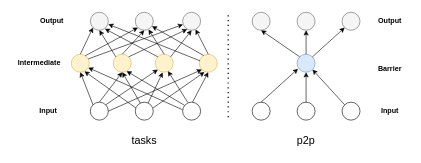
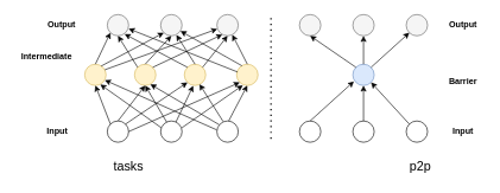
  <mxCell id="0" />
  <mxCell id="1" parent="0" />
  <mxCell id="2" value="" style="ellipse;whiteSpace=wrap;html=1;aspect=fixed;fillColor=#f5f5f5;fontColor=#333333;strokeColor=#666666;" parent="1" vertex="1"><mxGeometry x="150" y="20" width="30" height="30" as="geometry" /></mxCell>
  <mxCell id="3" value="" style="ellipse;whiteSpace=wrap;html=1;aspect=fixed;fillColor=#f5f5f5;fontColor=#333333;strokeColor=#666666;" parent="1" vertex="1"><mxGeometry x="225" y="20" width="30" height="30" as="geometry" /></mxCell>
  <mxCell id="4" value="" style="ellipse;whiteSpace=wrap;html=1;aspect=fixed;fillColor=#f5f5f5;fontColor=#333333;strokeColor=#666666;" parent="1" vertex="1"><mxGeometry x="304" y="20" width="30" height="30" as="geometry" /></mxCell>
  <mxCell id="5" value="" style="ellipse;whiteSpace=wrap;html=1;aspect=fixed;fillColor=#fff2cc;strokeColor=#d6b656;" parent="1" vertex="1"><mxGeometry x="118.25" y="90" width="30" height="30" as="geometry" /></mxCell>
  <mxCell id="6" value="" style="ellipse;whiteSpace=wrap;html=1;aspect=fixed;fillColor=#fff2cc;strokeColor=#d6b656;" parent="1" vertex="1"><mxGeometry x="188.25" y="90" width="30" height="30" as="geometry" /></mxCell>
  <mxCell id="7" value="" style="ellipse;whiteSpace=wrap;html=1;aspect=fixed;fillColor=#fff2cc;strokeColor=#d6b656;" parent="1" vertex="1"><mxGeometry x="258.25" y="90" width="30" height="30" as="geometry" /></mxCell>
  <mxCell id="8" value="" style="ellipse;whiteSpace=wrap;html=1;aspect=fixed;fillColor=#fff2cc;strokeColor=#d6b656;" parent="1" vertex="1"><mxGeometry x="331.75" y="90" width="30" height="30" as="geometry" /></mxCell>
  <mxCell id="9" value="" style="ellipse;whiteSpace=wrap;html=1;aspect=fixed;" parent="1" vertex="1"><mxGeometry x="150" y="170" width="30" height="30" as="geometry" /></mxCell>
  <mxCell id="10" value="" style="ellipse;whiteSpace=wrap;html=1;aspect=fixed;" parent="1" vertex="1"><mxGeometry x="225" y="170" width="30" height="30" as="geometry" /></mxCell>
  <mxCell id="11" value="" style="ellipse;whiteSpace=wrap;html=1;aspect=fixed;" parent="1" vertex="1"><mxGeometry x="304" y="170" width="30" height="30" as="geometry" /></mxCell>
  <mxCell id="12" value="" style="endArrow=classic;html=1;rounded=0;exitX=0;exitY=0;exitDx=0;exitDy=0;entryX=0.5;entryY=1;entryDx=0;entryDy=0;" parent="1" source="9" target="5" edge="1"><mxGeometry width="50" height="50" relative="1" as="geometry"><mxPoint x="30" y="220" as="sourcePoint" /><mxPoint x="80" y="170" as="targetPoint" /></mxGeometry></mxCell>
  <mxCell id="13" value="" style="endArrow=classic;html=1;rounded=0;exitX=0.5;exitY=0;exitDx=0;exitDy=0;entryX=0.5;entryY=1;entryDx=0;entryDy=0;" parent="1" source="9" target="6" edge="1"><mxGeometry width="50" height="50" relative="1" as="geometry"><mxPoint x="164" y="184" as="sourcePoint" /><mxPoint x="143" y="130" as="targetPoint" /></mxGeometry></mxCell>
  <mxCell id="14" value="" style="endArrow=classic;html=1;rounded=0;exitX=1;exitY=0;exitDx=0;exitDy=0;entryX=0;entryY=1;entryDx=0;entryDy=0;" parent="1" source="9" target="7" edge="1"><mxGeometry width="50" height="50" relative="1" as="geometry"><mxPoint x="175" y="180" as="sourcePoint" /><mxPoint x="213" y="130" as="targetPoint" /></mxGeometry></mxCell>
  <mxCell id="15" value="" style="endArrow=classic;html=1;rounded=0;exitX=1;exitY=0.5;exitDx=0;exitDy=0;entryX=0;entryY=1;entryDx=0;entryDy=0;" parent="1" source="9" target="8" edge="1"><mxGeometry width="50" height="50" relative="1" as="geometry"><mxPoint x="186" y="184" as="sourcePoint" /><mxPoint x="273" y="126" as="targetPoint" /></mxGeometry></mxCell>
  <mxCell id="16" value="" style="endArrow=classic;html=1;rounded=0;exitX=0.033;exitY=0.321;exitDx=0;exitDy=0;exitPerimeter=0;entryX=0.73;entryY=0.951;entryDx=0;entryDy=0;entryPerimeter=0;" parent="1" source="10" target="5" edge="1"><mxGeometry width="50" height="50" relative="1" as="geometry"><mxPoint x="230" y="180" as="sourcePoint" /><mxPoint x="140" y="120" as="targetPoint" /></mxGeometry></mxCell>
  <mxCell id="17" value="" style="endArrow=classic;html=1;rounded=0;entryX=0.5;entryY=1;entryDx=0;entryDy=0;exitX=0.288;exitY=0.067;exitDx=0;exitDy=0;exitPerimeter=0;" parent="1" source="10" target="6" edge="1"><mxGeometry width="50" height="50" relative="1" as="geometry"><mxPoint x="230" y="170" as="sourcePoint" /><mxPoint x="154" y="126" as="targetPoint" /></mxGeometry></mxCell>
  <mxCell id="18" value="" style="endArrow=classic;html=1;rounded=0;entryX=0.416;entryY=1.012;entryDx=0;entryDy=0;exitX=0.712;exitY=0.055;exitDx=0;exitDy=0;exitPerimeter=0;entryPerimeter=0;" parent="1" source="10" target="7" edge="1"><mxGeometry width="50" height="50" relative="1" as="geometry"><mxPoint x="242" y="183" as="sourcePoint" /><mxPoint x="213" y="130" as="targetPoint" /></mxGeometry></mxCell>
  <mxCell id="19" value="" style="endArrow=classic;html=1;rounded=0;entryX=0.293;entryY=0.988;entryDx=0;entryDy=0;exitX=0.991;exitY=0.321;exitDx=0;exitDy=0;exitPerimeter=0;entryPerimeter=0;" parent="1" source="10" target="8" edge="1"><mxGeometry width="50" height="50" relative="1" as="geometry"><mxPoint x="256" y="182" as="sourcePoint" /><mxPoint x="281" y="130" as="targetPoint" /></mxGeometry></mxCell>
  <mxCell id="20" value="" style="endArrow=classic;html=1;rounded=0;entryX=0.5;entryY=1;entryDx=0;entryDy=0;exitX=0.553;exitY=-0.004;exitDx=0;exitDy=0;exitPerimeter=0;" parent="1" source="11" target="8" edge="1"><mxGeometry width="50" height="50" relative="1" as="geometry"><mxPoint x="265" y="190" as="sourcePoint" /><mxPoint x="351" y="130" as="targetPoint" /></mxGeometry></mxCell>
  <mxCell id="21" value="" style="endArrow=classic;html=1;rounded=0;entryX=0.709;entryY=0.937;entryDx=0;entryDy=0;exitX=0.293;exitY=0.025;exitDx=0;exitDy=0;exitPerimeter=0;entryPerimeter=0;" parent="1" source="11" target="7" edge="1"><mxGeometry width="50" height="50" relative="1" as="geometry"><mxPoint x="331" y="180" as="sourcePoint" /><mxPoint x="357" y="130" as="targetPoint" /></mxGeometry></mxCell>
  <mxCell id="22" value="" style="endArrow=classic;html=1;rounded=0;entryX=0.741;entryY=0.944;entryDx=0;entryDy=0;exitX=0.104;exitY=0.172;exitDx=0;exitDy=0;exitPerimeter=0;entryPerimeter=0;" parent="1" source="11" target="6" edge="1"><mxGeometry width="50" height="50" relative="1" as="geometry"><mxPoint x="323" y="181" as="sourcePoint" /><mxPoint x="290" y="128" as="targetPoint" /></mxGeometry></mxCell>
  <mxCell id="23" value="" style="endArrow=classic;html=1;rounded=0;entryX=0.941;entryY=0.747;entryDx=0;entryDy=0;exitX=-0.009;exitY=0.418;exitDx=0;exitDy=0;exitPerimeter=0;entryPerimeter=0;" parent="1" source="11" target="5" edge="1"><mxGeometry width="50" height="50" relative="1" as="geometry"><mxPoint x="317" y="185" as="sourcePoint" /><mxPoint x="220" y="128" as="targetPoint" /></mxGeometry></mxCell>
  <mxCell id="24" value="" style="endArrow=classic;html=1;rounded=0;entryX=0;entryY=1;entryDx=0;entryDy=0;exitX=0.5;exitY=0;exitDx=0;exitDy=0;" parent="1" source="5" target="2" edge="1"><mxGeometry width="50" height="50" relative="1" as="geometry"><mxPoint x="100" y="90" as="sourcePoint" /><mxPoint x="150" y="40" as="targetPoint" /></mxGeometry></mxCell>
  <mxCell id="25" value="" style="endArrow=classic;html=1;rounded=0;entryX=0;entryY=1;entryDx=0;entryDy=0;exitX=0.77;exitY=0.089;exitDx=0;exitDy=0;exitPerimeter=0;" parent="1" source="5" target="3" edge="1"><mxGeometry width="50" height="50" relative="1" as="geometry"><mxPoint x="140" y="90" as="sourcePoint" /><mxPoint x="175" y="60" as="targetPoint" /></mxGeometry></mxCell>
  <mxCell id="26" value="" style="endArrow=classic;html=1;rounded=0;entryX=0.018;entryY=0.678;entryDx=0;entryDy=0;exitX=0.941;exitY=0.262;exitDx=0;exitDy=0;exitPerimeter=0;entryPerimeter=0;" parent="1" source="5" target="4" edge="1"><mxGeometry width="50" height="50" relative="1" as="geometry"><mxPoint x="149" y="100" as="sourcePoint" /><mxPoint x="250" y="60" as="targetPoint" /></mxGeometry></mxCell>
  <mxCell id="27" value="" style="endArrow=classic;html=1;rounded=0;entryX=0.5;entryY=1;entryDx=0;entryDy=0;exitX=0;exitY=0;exitDx=0;exitDy=0;" parent="1" source="6" target="2" edge="1"><mxGeometry width="50" height="50" relative="1" as="geometry"><mxPoint x="143" y="100" as="sourcePoint" /><mxPoint x="175" y="60" as="targetPoint" /></mxGeometry></mxCell>
  <mxCell id="28" value="" style="endArrow=classic;html=1;rounded=0;entryX=0.5;entryY=1;entryDx=0;entryDy=0;exitX=0.5;exitY=0;exitDx=0;exitDy=0;" parent="1" source="6" target="3" edge="1"><mxGeometry width="50" height="50" relative="1" as="geometry"><mxPoint x="203" y="104" as="sourcePoint" /><mxPoint x="180" y="60" as="targetPoint" /></mxGeometry></mxCell>
  <mxCell id="29" value="" style="endArrow=classic;html=1;rounded=0;entryX=0.252;entryY=0.94;entryDx=0;entryDy=0;exitX=1;exitY=0;exitDx=0;exitDy=0;entryPerimeter=0;" parent="1" source="6" target="4" edge="1"><mxGeometry width="50" height="50" relative="1" as="geometry"><mxPoint x="213" y="100" as="sourcePoint" /><mxPoint x="250" y="60" as="targetPoint" /></mxGeometry></mxCell>
  <mxCell id="30" value="" style="endArrow=classic;html=1;rounded=0;exitX=0;exitY=0;exitDx=0;exitDy=0;entryX=0.811;entryY=0.919;entryDx=0;entryDy=0;entryPerimeter=0;" parent="1" source="7" target="2" edge="1"><mxGeometry width="50" height="50" relative="1" as="geometry"><mxPoint x="224" y="104" as="sourcePoint" /><mxPoint x="180" y="50" as="targetPoint" /></mxGeometry></mxCell>
  <mxCell id="31" value="" style="endArrow=classic;html=1;rounded=0;exitX=0.5;exitY=0;exitDx=0;exitDy=0;entryX=0.736;entryY=0.955;entryDx=0;entryDy=0;entryPerimeter=0;" parent="1" source="7" target="3" edge="1"><mxGeometry width="50" height="50" relative="1" as="geometry"><mxPoint x="273" y="104" as="sourcePoint" /><mxPoint x="187" y="55" as="targetPoint" /></mxGeometry></mxCell>
  <mxCell id="32" value="" style="endArrow=classic;html=1;rounded=0;exitX=1;exitY=0;exitDx=0;exitDy=0;entryX=0.5;entryY=1;entryDx=0;entryDy=0;" parent="1" source="7" target="4" edge="1"><mxGeometry width="50" height="50" relative="1" as="geometry"><mxPoint x="283" y="100" as="sourcePoint" /><mxPoint x="257" y="59" as="targetPoint" /></mxGeometry></mxCell>
  <mxCell id="33" value="" style="endArrow=classic;html=1;rounded=0;exitX=0.5;exitY=0;exitDx=0;exitDy=0;" parent="1" source="8" target="4" edge="1"><mxGeometry width="50" height="50" relative="1" as="geometry"><mxPoint x="294" y="104" as="sourcePoint" /><mxPoint x="329" y="60" as="targetPoint" /></mxGeometry></mxCell>
  <mxCell id="34" value="" style="endArrow=classic;html=1;rounded=0;exitX=0.249;exitY=0.075;exitDx=0;exitDy=0;exitPerimeter=0;entryX=0.928;entryY=0.777;entryDx=0;entryDy=0;entryPerimeter=0;" parent="1" source="8" target="3" edge="1"><mxGeometry width="50" height="50" relative="1" as="geometry"><mxPoint x="357" y="100" as="sourcePoint" /><mxPoint x="336" y="58" as="targetPoint" /></mxGeometry></mxCell>
  <mxCell id="35" value="" style="endArrow=classic;html=1;rounded=0;exitX=0.043;exitY=0.366;exitDx=0;exitDy=0;exitPerimeter=0;" parent="1" source="8" edge="1"><mxGeometry width="50" height="50" relative="1" as="geometry"><mxPoint x="349" y="102" as="sourcePoint" /><mxPoint x="180" y="40" as="targetPoint" /></mxGeometry></mxCell>
  <mxCell id="36" value="Input" style="text;html=1;strokeColor=none;fillColor=none;align=center;verticalAlign=middle;whiteSpace=wrap;rounded=0;fontStyle=1" parent="1" vertex="1"><mxGeometry x="50" y="170" width="60" height="30" as="geometry" /></mxCell>
- <mxCell id="37" value="Intermediate" style="text;html=1;strokeColor=none;fillColor=none;align=center;verticalAlign=middle;whiteSpace=wrap;rounded=0;fontStyle=1" parent="1" vertex="1"><mxGeometry x="20" y="90" width="90" height="30" as="geometry" /></mxCell>
+ <mxCell id="37" value="Intermediate" style="text;html=1;strokeColor=none;fillColor=none;align=center;verticalAlign=middle;whiteSpace=wrap;rounded=0;fontStyle=1" parent="1" vertex="1"><mxGeometry x="20" y="65" width="90" height="30" as="geometry" /></mxCell>
  <mxCell id="38" value="Output" style="text;html=1;strokeColor=none;fillColor=none;align=center;verticalAlign=middle;whiteSpace=wrap;rounded=0;fontStyle=1" parent="1" vertex="1"><mxGeometry x="56" y="20" width="60" height="30" as="geometry" /></mxCell>
- <mxCell id="39" value="&lt;font style=&quot;font-size: 18px;&quot;&gt;tasks&lt;/font&gt;" style="text;html=1;strokeColor=none;fillColor=none;align=center;verticalAlign=middle;whiteSpace=wrap;rounded=0;" parent="1" vertex="1"><mxGeometry x="210" y="220" width="60" height="30" as="geometry" /></mxCell>
+ <mxCell id="39" value="&lt;font style=&quot;font-size: 18px;&quot;&gt;tasks&lt;/font&gt;" style="text;html=1;strokeColor=none;fillColor=none;align=center;verticalAlign=middle;whiteSpace=wrap;rounded=0;" parent="1" vertex="1"><mxGeometry x="150" y="220" width="60" height="30" as="geometry" /></mxCell>
  <mxCell id="40" value="" style="ellipse;whiteSpace=wrap;html=1;aspect=fixed;" parent="1" vertex="1"><mxGeometry x="420" y="170" width="30" height="30" as="geometry" /></mxCell>
  <mxCell id="41" value="" style="ellipse;whiteSpace=wrap;html=1;aspect=fixed;" parent="1" vertex="1"><mxGeometry x="495" y="170" width="30" height="30" as="geometry" /></mxCell>
  <mxCell id="42" value="" style="ellipse;whiteSpace=wrap;html=1;aspect=fixed;" parent="1" vertex="1"><mxGeometry x="570" y="170" width="30" height="30" as="geometry" /></mxCell>
  <mxCell id="43" value="" style="endArrow=none;dashed=1;html=1;dashPattern=1 3;strokeWidth=2;rounded=0;" parent="1" edge="1"><mxGeometry width="50" height="50" relative="1" as="geometry"><mxPoint x="380" y="195" as="sourcePoint" /><mxPoint x="380" y="25" as="targetPoint" /></mxGeometry></mxCell>
  <mxCell id="44" value="" style="ellipse;whiteSpace=wrap;html=1;aspect=fixed;fillColor=#f5f5f5;fontColor=#333333;strokeColor=#666666;" parent="1" vertex="1"><mxGeometry x="420" y="20" width="30" height="30" as="geometry" /></mxCell>
  <mxCell id="45" value="" style="ellipse;whiteSpace=wrap;html=1;aspect=fixed;fillColor=#f5f5f5;fontColor=#333333;strokeColor=#666666;" parent="1" vertex="1"><mxGeometry x="495" y="20" width="30" height="30" as="geometry" /></mxCell>
  <mxCell id="46" value="" style="ellipse;whiteSpace=wrap;html=1;aspect=fixed;fillColor=#f5f5f5;fontColor=#333333;strokeColor=#666666;" parent="1" vertex="1"><mxGeometry x="570" y="20" width="30" height="30" as="geometry" /></mxCell>
  <mxCell id="47" value="" style="ellipse;whiteSpace=wrap;html=1;aspect=fixed;fillColor=#dae8fc;strokeColor=#6c8ebf;" parent="1" vertex="1"><mxGeometry x="495" y="90" width="30" height="30" as="geometry" /></mxCell>
  <mxCell id="48" value="" style="endArrow=classic;html=1;rounded=0;entryX=0.05;entryY=0.808;entryDx=0;entryDy=0;entryPerimeter=0;exitX=0.5;exitY=0;exitDx=0;exitDy=0;" parent="1" source="40" target="47" edge="1"><mxGeometry width="50" height="50" relative="1" as="geometry"><mxPoint x="410" y="270" as="sourcePoint" /><mxPoint x="460" y="220" as="targetPoint" /></mxGeometry></mxCell>
  <mxCell id="49" value="" style="endArrow=classic;html=1;rounded=0;entryX=0.5;entryY=1;entryDx=0;entryDy=0;exitX=0.5;exitY=0;exitDx=0;exitDy=0;" parent="1" source="41" target="47" edge="1"><mxGeometry width="50" height="50" relative="1" as="geometry"><mxPoint x="445" y="180" as="sourcePoint" /><mxPoint x="507" y="134" as="targetPoint" /></mxGeometry></mxCell>
  <mxCell id="50" value="" style="endArrow=classic;html=1;rounded=0;entryX=1;entryY=1;entryDx=0;entryDy=0;exitX=0;exitY=0;exitDx=0;exitDy=0;" parent="1" source="42" target="47" edge="1"><mxGeometry width="50" height="50" relative="1" as="geometry"><mxPoint x="520" y="180" as="sourcePoint" /><mxPoint x="520" y="140" as="targetPoint" /></mxGeometry></mxCell>
  <mxCell id="51" value="" style="endArrow=classic;html=1;rounded=0;entryX=0;entryY=1;entryDx=0;entryDy=0;exitX=1;exitY=0;exitDx=0;exitDy=0;" parent="1" source="47" target="46" edge="1"><mxGeometry width="50" height="50" relative="1" as="geometry"><mxPoint x="584" y="184" as="sourcePoint" /><mxPoint x="531" y="136" as="targetPoint" /></mxGeometry></mxCell>
  <mxCell id="52" value="" style="endArrow=classic;html=1;rounded=0;entryX=0.5;entryY=1;entryDx=0;entryDy=0;exitX=0.5;exitY=0;exitDx=0;exitDy=0;" parent="1" source="47" target="45" edge="1"><mxGeometry width="50" height="50" relative="1" as="geometry"><mxPoint x="531" y="114" as="sourcePoint" /><mxPoint x="584" y="56" as="targetPoint" /></mxGeometry></mxCell>
  <mxCell id="53" value="" style="endArrow=classic;html=1;rounded=0;entryX=0.5;entryY=1;entryDx=0;entryDy=0;exitX=0;exitY=0;exitDx=0;exitDy=0;" parent="1" source="47" target="44" edge="1"><mxGeometry width="50" height="50" relative="1" as="geometry"><mxPoint x="520" y="110" as="sourcePoint" /><mxPoint x="520" y="60" as="targetPoint" /></mxGeometry></mxCell>
- <mxCell id="54" value="&lt;span style=&quot;font-size: 18px;&quot;&gt;p2p&lt;/span&gt;" style="text;html=1;strokeColor=none;fillColor=none;align=center;verticalAlign=middle;whiteSpace=wrap;rounded=0;" parent="1" vertex="1"><mxGeometry x="480" y="220" width="60" height="30" as="geometry" /></mxCell>
+ <mxCell id="54" value="&lt;span style=&quot;font-size: 18px;&quot;&gt;p2p&lt;/span&gt;" style="text;html=1;strokeColor=none;fillColor=none;align=center;verticalAlign=middle;whiteSpace=wrap;rounded=0;" parent="1" vertex="1"><mxGeometry x="560" y="220" width="60" height="30" as="geometry" /></mxCell>
  <mxCell id="55" value="Input" style="text;html=1;strokeColor=none;fillColor=none;align=center;verticalAlign=middle;whiteSpace=wrap;rounded=0;fontStyle=1" parent="1" vertex="1"><mxGeometry x="620" y="170" width="60" height="30" as="geometry" /></mxCell>
  <mxCell id="56" value="&lt;b&gt;Barrier&lt;/b&gt;" style="text;html=1;strokeColor=none;fillColor=none;align=center;verticalAlign=middle;whiteSpace=wrap;rounded=0;" parent="1" vertex="1"><mxGeometry x="620" y="100" width="60" height="30" as="geometry" /></mxCell>
  <mxCell id="57" value="&lt;b&gt;Output&lt;/b&gt;" style="text;html=1;strokeColor=none;fillColor=none;align=center;verticalAlign=middle;whiteSpace=wrap;rounded=0;" parent="1" vertex="1"><mxGeometry x="620" y="20" width="60" height="30" as="geometry" /></mxCell>
